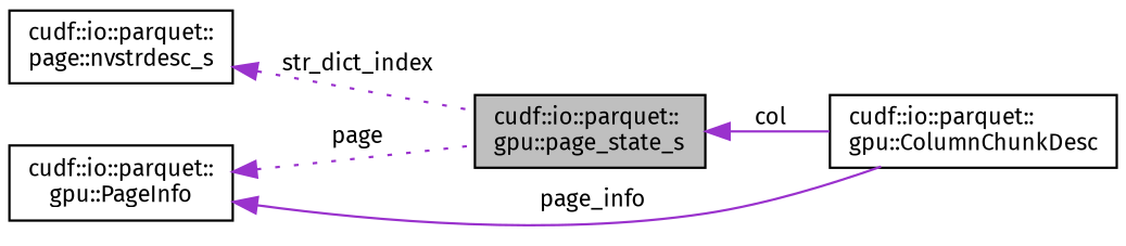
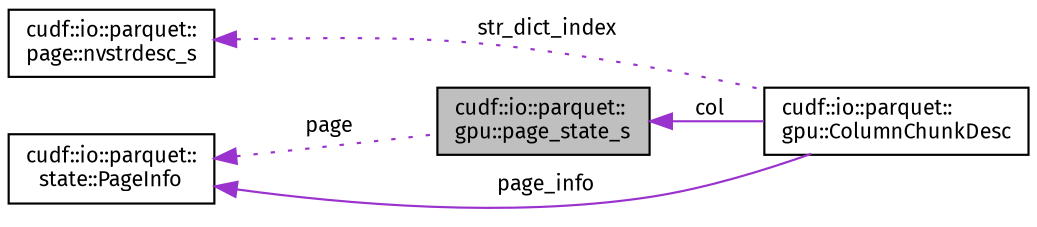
  digraph {
    fontname="Fira Sans"
    rankdir=LR
    node [color=black fillcolor=white fontname="Fira Sans" fontsize=10 shape=record style=filled]
    edge [color=darkorchid3 dir=back fontname="Fira Sans" fontsize=10 labelfontname=Helvetica labelfontsize=10 style=solid]
    n1 [fillcolor=grey75 fontcolor=black height=0.2 label="cudf::io::parquet::\lgpu::page_state_s" width=0.4]
    n2 [height=0.2 label="cudf::io::parquet::\lgpu::ColumnChunkDesc" width=0.4]
    n3 [height=0.2 label="cudf::io::parquet::\lpage::nvstrdesc_s" width=0.4]
-   n4 [height=0.2 label="cudf::io::parquet::\lgpu::PageInfo" width=0.4]
+   n4 [height=0.2 label="cudf::io::parquet::\lstate::PageInfo" width=0.4]
    n1 -> n2 [label=" col"]
-   n3 -> n1 [label=" str_dict_index" style=dotted]
+   n3 -> n2 [label=" str_dict_index" style=dotted]
    n4 -> n1 [label=" page" style=dotted]
    n4 -> n2 [label=" page_info"]
  }
